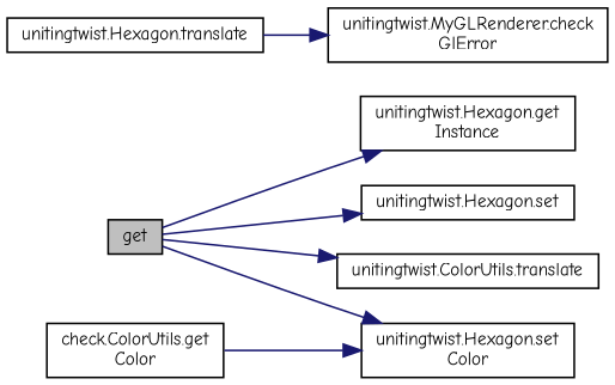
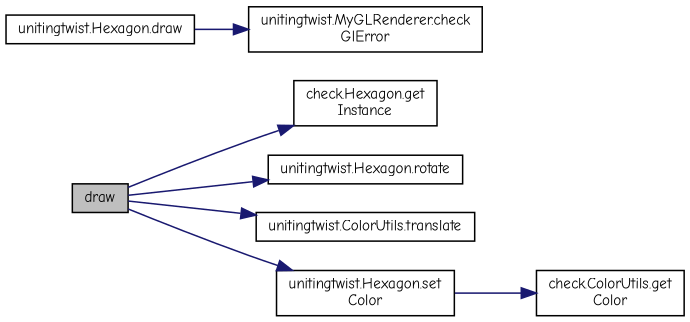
  digraph {
    fontname="Comic Neue"
    rankdir=LR
    node [color=black fillcolor=white fontname="Comic Neue" fontsize=10 shape=record style=filled]
    edge [color=midnightblue fontname="Comic Neue" fontsize=10 labelfontname=Helvetica labelfontsize=10 style=solid]
-   n1 [fillcolor=grey75 fontcolor=black height=0.2 label=get width=0.4]
-   n2 [height=0.2 label="unitingtwist.Hexagon.get\lInstance" width=0.4]
-   n3 [height=0.2 label="unitingtwist.Hexagon.set" width=0.4]
+   n1 [fillcolor=grey75 fontcolor=black height=0.2 label=draw width=0.4]
+   n2 [height=0.2 label="check.Hexagon.get\lInstance" width=0.4]
+   n3 [height=0.2 label="unitingtwist.Hexagon.rotate" width=0.4]
    n4 [height=0.2 label="unitingtwist.ColorUtils.translate" width=0.4]
    n5 [height=0.2 label="unitingtwist.Hexagon.set\lColor" width=0.4]
    n6 [height=0.2 label="check.ColorUtils.get\lColor" width=0.4]
-   n7 [height=0.2 label="unitingtwist.Hexagon.translate" width=0.4]
+   n7 [height=0.2 label="unitingtwist.Hexagon.draw" width=0.4]
    n8 [height=0.2 label="unitingtwist.MyGLRenderer.check\lGlError" width=0.4]
    n1 -> n2
    n1 -> n3
    n1 -> n4
    n1 -> n5
-   n6 -> n5
+   n5 -> n6
    n7 -> n8
  }
